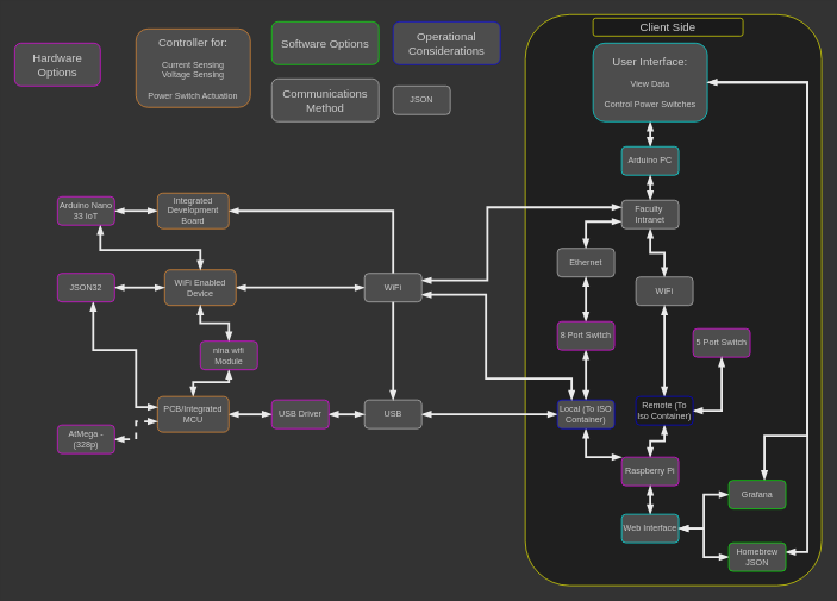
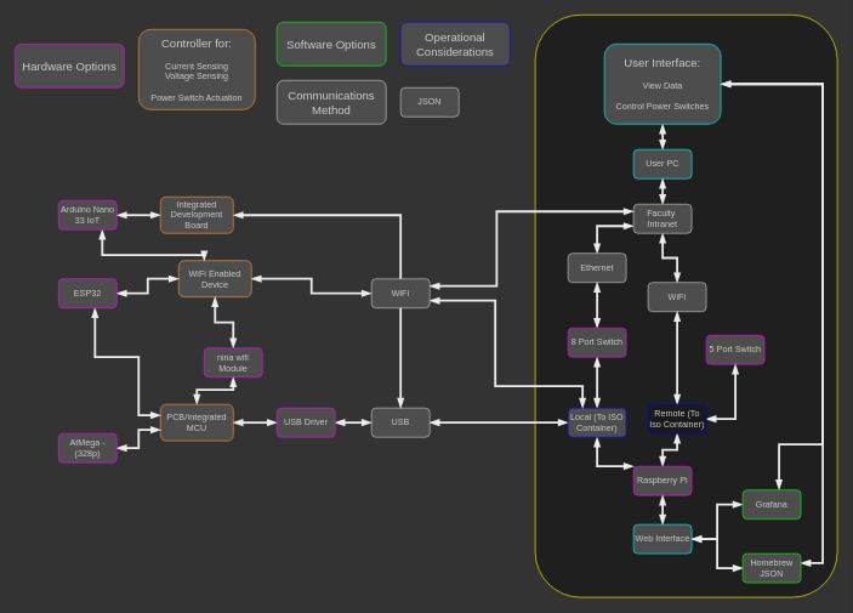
  <mxCell id="0" />
  <mxCell id="1" parent="0" />
  <mxCell id="2" value="" style="rounded=1;whiteSpace=wrap;html=1;fontFamily=Helvetica;fontSize=16;fontColor=#CCCCCC;strokeColor=#FFFF00;fillColor=#1F1F1F;glass=0;sketch=0;" parent="1" vertex="1"><mxGeometry x="735" y="20" width="415" height="800" as="geometry" /></mxCell>
  <mxCell id="3" value="&lt;font style=&quot;font-size: 16px&quot;&gt;Controller for:&lt;/font&gt;&lt;br&gt;&lt;br&gt;Current Sensing&lt;br&gt;Voltage Sensing&lt;br&gt;&lt;br&gt;Power Switch Actuation" style="rounded=1;whiteSpace=wrap;html=1;fillColor=#4D4D4D;fontColor=#CCCCCC;strokeColor=#FF9933;" parent="1" vertex="1"><mxGeometry x="190" y="40" width="160" height="110" as="geometry" /></mxCell>
  <mxCell id="4" style="edgeStyle=orthogonalEdgeStyle;shape=connector;rounded=0;orthogonalLoop=1;jettySize=auto;html=1;labelBackgroundColor=default;fontFamily=Helvetica;fontSize=16;fontColor=#CCCCCC;startArrow=blockThin;startFill=1;endArrow=blockThin;endFill=1;strokeColor=#EBEBEB;strokeWidth=3;" parent="1" source="6" target="42" edge="1"><mxGeometry relative="1" as="geometry" /></mxCell>
  <mxCell id="5" style="edgeStyle=orthogonalEdgeStyle;shape=connector;rounded=0;orthogonalLoop=1;jettySize=auto;html=1;entryX=0.625;entryY=-0.012;entryDx=0;entryDy=0;entryPerimeter=0;labelBackgroundColor=default;fontFamily=Helvetica;fontSize=16;fontColor=#CCCCCC;startArrow=blockThin;startFill=1;endArrow=blockThin;endFill=1;strokeColor=#EBEBEB;strokeWidth=3;" parent="1" source="6" target="27" edge="1"><mxGeometry relative="1" as="geometry"><Array as="points"><mxPoint x="1130" y="115" /><mxPoint x="1130" y="610" /><mxPoint x="1070" y="610" /></Array></mxGeometry></mxCell>
  <mxCell id="6" value="&lt;span&gt;&lt;font style=&quot;font-size: 16px&quot;&gt;User Interface:&lt;/font&gt;&lt;br&gt;&lt;br&gt;View Data&lt;br&gt;&lt;br&gt;Control Power Switches&lt;br&gt;&lt;/span&gt;" style="rounded=1;whiteSpace=wrap;html=1;fillColor=#4D4D4D;fontColor=#CCCCCC;strokeColor=#00FFFF;" parent="1" vertex="1"><mxGeometry x="830" y="60" width="160" height="110" as="geometry" /></mxCell>
  <mxCell id="7" value="&lt;span&gt;JSON&lt;br&gt;&lt;/span&gt;" style="rounded=1;whiteSpace=wrap;html=1;fillColor=#4D4D4D;fontColor=#CCCCCC;strokeColor=#CCCCCC;" parent="1" vertex="1"><mxGeometry x="550" y="120" width="80" height="40" as="geometry" /></mxCell>
  <mxCell id="8" style="edgeStyle=orthogonalEdgeStyle;shape=connector;rounded=0;orthogonalLoop=1;jettySize=auto;html=1;entryX=0.5;entryY=1;entryDx=0;entryDy=0;labelBackgroundColor=default;fontFamily=Helvetica;fontSize=16;fontColor=#CCCCCC;startArrow=blockThin;startFill=1;endArrow=blockThin;endFill=1;strokeColor=#EBEBEB;strokeWidth=3;" parent="1" source="10" target="38" edge="1"><mxGeometry relative="1" as="geometry"><Array as="points"><mxPoint x="820" y="640" /></Array></mxGeometry></mxCell>
  <mxCell id="9" style="edgeStyle=orthogonalEdgeStyle;shape=connector;rounded=0;orthogonalLoop=1;jettySize=auto;html=1;labelBackgroundColor=default;fontFamily=Helvetica;fontSize=16;fontColor=#CCCCCC;startArrow=blockThin;startFill=1;endArrow=blockThin;endFill=1;strokeColor=#EBEBEB;strokeWidth=3;entryX=0.5;entryY=1;entryDx=0;entryDy=0;" parent="1" source="10" target="45" edge="1"><mxGeometry relative="1" as="geometry"><mxPoint x="1000" y="622.5" as="targetPoint" /></mxGeometry></mxCell>
  <mxCell id="10" value="&lt;span&gt;Raspberry Pi&lt;br&gt;&lt;/span&gt;" style="rounded=1;whiteSpace=wrap;html=1;fillColor=#4D4D4D;fontColor=#CCCCCC;strokeColor=#FF00FF;" parent="1" vertex="1"><mxGeometry x="870" y="640" width="80" height="40" as="geometry" /></mxCell>
  <mxCell id="11" style="edgeStyle=orthogonalEdgeStyle;shape=connector;rounded=0;orthogonalLoop=1;jettySize=auto;html=1;labelBackgroundColor=default;fontFamily=Helvetica;fontSize=16;fontColor=#CCCCCC;startArrow=blockThin;startFill=1;endArrow=blockThin;endFill=1;strokeColor=#EBEBEB;strokeWidth=3;" parent="1" source="13" target="59" edge="1"><mxGeometry relative="1" as="geometry" /></mxCell>
  <mxCell id="12" style="edgeStyle=orthogonalEdgeStyle;shape=connector;rounded=0;orthogonalLoop=1;jettySize=auto;html=1;entryX=0;entryY=0.5;entryDx=0;entryDy=0;labelBackgroundColor=default;fontFamily=Helvetica;fontSize=16;fontColor=#CCCCCC;startArrow=blockThin;startFill=1;endArrow=blockThin;endFill=1;strokeColor=#EBEBEB;strokeWidth=3;" edge="1" parent="1" source="13" target="61"><mxGeometry relative="1" as="geometry" /></mxCell>
  <mxCell id="13" value="&lt;span&gt;PCB/Integrated MCU&lt;br&gt;&lt;/span&gt;" style="rounded=1;whiteSpace=wrap;html=1;fillColor=#4D4D4D;fontColor=#CCCCCC;strokeColor=#FF9933;" parent="1" vertex="1"><mxGeometry x="220" y="555" width="100" height="50" as="geometry" /></mxCell>
  <mxCell id="14" style="edgeStyle=orthogonalEdgeStyle;shape=connector;rounded=0;orthogonalLoop=1;jettySize=auto;html=1;labelBackgroundColor=default;fontFamily=Helvetica;fontSize=16;fontColor=#CCCCCC;startArrow=blockThin;startFill=1;endArrow=blockThin;endFill=1;strokeColor=#EBEBEB;strokeWidth=3;" parent="1" source="15" target="48" edge="1"><mxGeometry relative="1" as="geometry" /></mxCell>
  <mxCell id="15" value="&lt;span&gt;WiFi&lt;br&gt;&lt;/span&gt;" style="rounded=1;whiteSpace=wrap;html=1;fillColor=#4D4D4D;fontColor=#CCCCCC;strokeColor=#CCCCCC;" parent="1" vertex="1"><mxGeometry x="890" y="387.5" width="80" height="40" as="geometry" /></mxCell>
  <mxCell id="16" style="edgeStyle=orthogonalEdgeStyle;shape=connector;rounded=0;orthogonalLoop=1;jettySize=auto;html=1;entryX=0;entryY=0.75;entryDx=0;entryDy=0;labelBackgroundColor=default;fontFamily=Helvetica;fontSize=16;fontColor=#CCCCCC;startArrow=blockThin;startFill=1;endArrow=blockThin;endFill=1;strokeColor=#EBEBEB;strokeWidth=3;" parent="1" source="17" target="48" edge="1"><mxGeometry relative="1" as="geometry"><Array as="points"><mxPoint x="820" y="310" /></Array></mxGeometry></mxCell>
  <mxCell id="17" value="&lt;span&gt;Ethernet&lt;br&gt;&lt;/span&gt;" style="rounded=1;whiteSpace=wrap;html=1;fillColor=#4D4D4D;fontColor=#CCCCCC;strokeColor=#CCCCCC;" parent="1" vertex="1"><mxGeometry x="780" y="347.5" width="80" height="40" as="geometry" /></mxCell>
  <mxCell id="18" style="edgeStyle=orthogonalEdgeStyle;shape=connector;rounded=0;orthogonalLoop=1;jettySize=auto;html=1;entryX=0;entryY=0.5;entryDx=0;entryDy=0;labelBackgroundColor=default;fontFamily=Helvetica;fontSize=16;fontColor=#CCCCCC;startArrow=blockThin;startFill=1;endArrow=blockThin;endFill=1;strokeColor=#EBEBEB;strokeWidth=3;" parent="1" source="19" target="57" edge="1"><mxGeometry relative="1" as="geometry" /></mxCell>
- <mxCell id="19" value="&lt;span&gt;WiFi Enabled Device&lt;br&gt;&lt;/span&gt;" style="rounded=1;whiteSpace=wrap;html=1;fillColor=#4D4D4D;fontColor=#CCCCCC;strokeColor=#FF9933;" parent="1" vertex="1"><mxGeometry x="230" y="377.5" width="100" height="50" as="geometry" /></mxCell>
+ <mxCell id="19" value="&lt;span&gt;WiFi Enabled Device&lt;br&gt;&lt;/span&gt;" style="rounded=1;whiteSpace=wrap;html=1;fillColor=#4D4D4D;fontColor=#CCCCCC;strokeColor=#FF9933;" parent="1" vertex="1"><mxGeometry x="245" y="357.5" width="100" height="50" as="geometry" /></mxCell>
  <mxCell id="20" style="edgeStyle=orthogonalEdgeStyle;shape=connector;rounded=0;orthogonalLoop=1;jettySize=auto;html=1;entryX=0;entryY=0.5;entryDx=0;entryDy=0;labelBackgroundColor=default;fontFamily=Helvetica;fontSize=16;fontColor=#CCCCCC;startArrow=blockThin;startFill=1;endArrow=blockThin;endFill=1;strokeColor=#EBEBEB;strokeWidth=3;" parent="1" source="21" target="38" edge="1"><mxGeometry relative="1" as="geometry"><Array as="points" /></mxGeometry></mxCell>
  <mxCell id="21" value="&lt;span&gt;USB&lt;br&gt;&lt;/span&gt;" style="rounded=1;whiteSpace=wrap;html=1;fillColor=#4D4D4D;fontColor=#CCCCCC;strokeColor=#CCCCCC;" parent="1" vertex="1"><mxGeometry x="510" y="560" width="80" height="40" as="geometry" /></mxCell>
- <mxCell id="22" value="&lt;span&gt;&lt;font style=&quot;font-size: 16px&quot;&gt;Hardware Options&lt;/font&gt;&lt;br&gt;&lt;/span&gt;" style="rounded=1;whiteSpace=wrap;html=1;fillColor=#4D4D4D;fontColor=#CCCCCC;strokeColor=#FF00FF;" parent="1" vertex="1"><mxGeometry x="20" y="60" width="120" height="60" as="geometry" /></mxCell>
+ <mxCell id="22" value="&lt;span&gt;&lt;font style=&quot;font-size: 16px&quot;&gt;Hardware Options&lt;/font&gt;&lt;br&gt;&lt;/span&gt;" style="rounded=1;whiteSpace=wrap;html=1;fillColor=#4D4D4D;fontColor=#CCCCCC;strokeColor=#FF00FF;" parent="1" vertex="1"><mxGeometry x="20" y="60" width="150" height="60" as="geometry" /></mxCell>
  <mxCell id="23" style="edgeStyle=orthogonalEdgeStyle;shape=connector;rounded=0;orthogonalLoop=1;jettySize=auto;html=1;labelBackgroundColor=default;fontFamily=Helvetica;fontSize=16;fontColor=#CCCCCC;startArrow=blockThin;startFill=1;endArrow=blockThin;endFill=1;strokeColor=#EBEBEB;strokeWidth=3;entryX=0;entryY=0.5;entryDx=0;entryDy=0;" parent="1" source="25" target="27" edge="1"><mxGeometry relative="1" as="geometry" /></mxCell>
  <mxCell id="24" style="edgeStyle=orthogonalEdgeStyle;shape=connector;rounded=0;orthogonalLoop=1;jettySize=auto;html=1;labelBackgroundColor=default;fontFamily=Helvetica;fontSize=16;fontColor=#CCCCCC;startArrow=blockThin;startFill=1;endArrow=blockThin;endFill=1;strokeColor=#EBEBEB;strokeWidth=3;" parent="1" source="25" target="10" edge="1"><mxGeometry relative="1" as="geometry"><mxPoint x="930" y="572.5" as="targetPoint" /></mxGeometry></mxCell>
  <mxCell id="25" value="&lt;span&gt;Web Interface&lt;br&gt;&lt;/span&gt;" style="rounded=1;whiteSpace=wrap;html=1;fillColor=#4D4D4D;fontColor=#CCCCCC;strokeColor=#00FFFF;" parent="1" vertex="1"><mxGeometry x="870" y="720" width="80" height="40" as="geometry" /></mxCell>
  <mxCell id="26" value="&lt;span&gt;&lt;font style=&quot;font-size: 16px&quot;&gt;Software Options&lt;/font&gt;&lt;br&gt;&lt;/span&gt;" style="rounded=1;whiteSpace=wrap;html=1;fillColor=#4D4D4D;fontColor=#CCCCCC;strokeColor=#00FF00;" parent="1" vertex="1"><mxGeometry x="380" y="30" width="150" height="60" as="geometry" /></mxCell>
  <mxCell id="27" value="&lt;span&gt;Grafana&lt;br&gt;&lt;/span&gt;" style="rounded=1;whiteSpace=wrap;html=1;fillColor=#4D4D4D;fontColor=#CCCCCC;strokeColor=#00FF00;" parent="1" vertex="1"><mxGeometry x="1020" y="672.5" width="80" height="40" as="geometry" /></mxCell>
  <mxCell id="28" style="edgeStyle=orthogonalEdgeStyle;shape=connector;rounded=0;orthogonalLoop=1;jettySize=auto;html=1;labelBackgroundColor=default;fontFamily=Helvetica;fontSize=16;fontColor=#CCCCCC;startArrow=blockThin;startFill=1;endArrow=blockThin;endFill=1;strokeColor=#EBEBEB;strokeWidth=3;" parent="1" source="30" target="19" edge="1"><mxGeometry relative="1" as="geometry" /></mxCell>
  <mxCell id="29" style="edgeStyle=orthogonalEdgeStyle;shape=connector;rounded=0;orthogonalLoop=1;jettySize=auto;html=1;labelBackgroundColor=default;fontFamily=Helvetica;fontSize=16;fontColor=#CCCCCC;startArrow=blockThin;startFill=1;endArrow=blockThin;endFill=1;strokeColor=#EBEBEB;strokeWidth=3;" parent="1" source="30" target="13" edge="1"><mxGeometry relative="1" as="geometry"><Array as="points"><mxPoint x="130" y="490" /><mxPoint x="190" y="490" /><mxPoint x="190" y="570" /></Array></mxGeometry></mxCell>
- <mxCell id="30" value="&lt;span&gt;JSON32&lt;br&gt;&lt;/span&gt;" style="rounded=1;whiteSpace=wrap;html=1;fillColor=#4D4D4D;fontColor=#CCCCCC;strokeColor=#FF00FF;" parent="1" vertex="1"><mxGeometry x="80" y="382.5" width="80" height="40" as="geometry" /></mxCell>
+ <mxCell id="30" value="&lt;span&gt;ESP32&lt;br&gt;&lt;/span&gt;" style="rounded=1;whiteSpace=wrap;html=1;fillColor=#4D4D4D;fontColor=#CCCCCC;strokeColor=#FF00FF;" parent="1" vertex="1"><mxGeometry x="80" y="382.5" width="80" height="40" as="geometry" /></mxCell>
  <mxCell id="31" style="edgeStyle=orthogonalEdgeStyle;shape=connector;rounded=0;orthogonalLoop=1;jettySize=auto;html=1;labelBackgroundColor=default;fontFamily=Helvetica;fontSize=16;fontColor=#CCCCCC;startArrow=blockThin;startFill=1;endArrow=blockThin;endFill=1;strokeColor=#EBEBEB;strokeWidth=3;" parent="1" source="33" target="54" edge="1"><mxGeometry relative="1" as="geometry" /></mxCell>
  <mxCell id="32" style="edgeStyle=orthogonalEdgeStyle;shape=connector;rounded=0;orthogonalLoop=1;jettySize=auto;html=1;labelBackgroundColor=default;fontFamily=Helvetica;fontSize=16;fontColor=#CCCCCC;startArrow=blockThin;startFill=1;endArrow=blockThin;endFill=1;strokeColor=#EBEBEB;strokeWidth=3;" parent="1" source="33" target="19" edge="1"><mxGeometry relative="1" as="geometry"><Array as="points"><mxPoint x="140" y="350" /><mxPoint x="280" y="350" /></Array></mxGeometry></mxCell>
  <mxCell id="33" value="&lt;span&gt;Arduino Nano 33 IoT&lt;br&gt;&lt;/span&gt;" style="rounded=1;whiteSpace=wrap;html=1;fillColor=#4D4D4D;fontColor=#CCCCCC;strokeColor=#FF00FF;" parent="1" vertex="1"><mxGeometry x="80" y="275" width="80" height="40" as="geometry" /></mxCell>
- <mxCell id="34" style="edgeStyle=orthogonalEdgeStyle;rounded=0;orthogonalLoop=1;jettySize=auto;html=1;fontSize=16;fontColor=#CCCCCC;strokeColor=#EBEBEB;strokeWidth=3;endArrow=blockThin;endFill=1;startArrow=blockThin;startFill=1;dashed=1;" parent="1" source="35" target="13" edge="1"><mxGeometry relative="1" as="geometry"><Array as="points"><mxPoint x="190" y="615" /><mxPoint x="190" y="590" /></Array></mxGeometry></mxCell>
+ <mxCell id="34" style="edgeStyle=orthogonalEdgeStyle;rounded=0;orthogonalLoop=1;jettySize=auto;html=1;fontSize=16;fontColor=#CCCCCC;strokeColor=#EBEBEB;strokeWidth=3;endArrow=blockThin;endFill=1;startArrow=blockThin;startFill=1;" parent="1" source="35" target="13" edge="1"><mxGeometry relative="1" as="geometry"><Array as="points"><mxPoint x="190" y="615" /><mxPoint x="190" y="590" /></Array></mxGeometry></mxCell>
  <mxCell id="35" value="&lt;span&gt;AtMega - (328p)&lt;br&gt;&lt;/span&gt;" style="rounded=1;whiteSpace=wrap;html=1;fillColor=#4D4D4D;fontColor=#CCCCCC;strokeColor=#FF00FF;" parent="1" vertex="1"><mxGeometry x="80" y="595" width="80" height="40" as="geometry" /></mxCell>
  <mxCell id="36" value="&lt;span&gt;&lt;font style=&quot;font-size: 16px&quot;&gt;Operational Considerations&lt;/font&gt;&lt;br&gt;&lt;/span&gt;" style="rounded=1;whiteSpace=wrap;html=1;fillColor=#4D4D4D;fontColor=#CCCCCC;strokeColor=#0000FF;" parent="1" vertex="1"><mxGeometry x="550" y="30" width="150" height="60" as="geometry" /></mxCell>
  <mxCell id="37" style="edgeStyle=orthogonalEdgeStyle;shape=connector;rounded=0;orthogonalLoop=1;jettySize=auto;html=1;labelBackgroundColor=default;fontFamily=Helvetica;fontSize=16;fontColor=#CCCCCC;startArrow=blockThin;startFill=1;endArrow=blockThin;endFill=1;strokeColor=#EBEBEB;strokeWidth=3;" parent="1" source="38" target="41" edge="1"><mxGeometry relative="1" as="geometry" /></mxCell>
  <mxCell id="38" value="&lt;span&gt;Local (To ISO Container)&lt;br&gt;&lt;/span&gt;" style="rounded=1;whiteSpace=wrap;html=1;fillColor=#4D4D4D;fontColor=#CCCCCC;strokeColor=#0000FF;" parent="1" vertex="1"><mxGeometry x="780" y="560" width="80" height="40" as="geometry" /></mxCell>
  <mxCell id="39" value="&lt;span&gt;5 Port Switch&lt;br&gt;&lt;/span&gt;" style="rounded=1;whiteSpace=wrap;html=1;fillColor=#4D4D4D;fontColor=#CCCCCC;strokeColor=#FF00FF;" parent="1" vertex="1"><mxGeometry x="970" y="460" width="80" height="40" as="geometry" /></mxCell>
  <mxCell id="40" style="edgeStyle=orthogonalEdgeStyle;shape=connector;rounded=0;orthogonalLoop=1;jettySize=auto;html=1;entryX=0.5;entryY=1;entryDx=0;entryDy=0;labelBackgroundColor=default;fontFamily=Helvetica;fontSize=16;fontColor=#CCCCCC;startArrow=blockThin;startFill=1;endArrow=blockThin;endFill=1;strokeColor=#EBEBEB;strokeWidth=3;" parent="1" source="41" target="17" edge="1"><mxGeometry relative="1" as="geometry" /></mxCell>
  <mxCell id="41" value="&lt;span&gt;8 Port Switch&lt;br&gt;&lt;/span&gt;" style="rounded=1;whiteSpace=wrap;html=1;fillColor=#4D4D4D;fontColor=#CCCCCC;strokeColor=#FF00FF;" parent="1" vertex="1"><mxGeometry x="780" y="450" width="80" height="40" as="geometry" /></mxCell>
- <mxCell id="42" value="&lt;span&gt;Arduino PC&lt;br&gt;&lt;/span&gt;" style="rounded=1;whiteSpace=wrap;html=1;fillColor=#4D4D4D;fontColor=#CCCCCC;strokeColor=#00FFFF;" parent="1" vertex="1"><mxGeometry x="870" y="205" width="80" height="40" as="geometry" /></mxCell>
+ <mxCell id="42" value="&lt;span&gt;User PC&lt;br&gt;&lt;/span&gt;" style="rounded=1;whiteSpace=wrap;html=1;fillColor=#4D4D4D;fontColor=#CCCCCC;strokeColor=#00FFFF;" parent="1" vertex="1"><mxGeometry x="870" y="205" width="80" height="40" as="geometry" /></mxCell>
  <mxCell id="43" style="edgeStyle=orthogonalEdgeStyle;shape=connector;rounded=0;orthogonalLoop=1;jettySize=auto;html=1;labelBackgroundColor=default;fontFamily=Helvetica;fontSize=16;fontColor=#CCCCCC;startArrow=blockThin;startFill=1;endArrow=blockThin;endFill=1;strokeColor=#EBEBEB;strokeWidth=3;" parent="1" source="45" target="39" edge="1"><mxGeometry relative="1" as="geometry"><Array as="points"><mxPoint x="1010" y="575" /></Array></mxGeometry></mxCell>
  <mxCell id="44" style="edgeStyle=orthogonalEdgeStyle;rounded=0;orthogonalLoop=1;jettySize=auto;html=1;endArrow=blockThin;fontSize=16;strokeColor=#EBEBEB;fontColor=#CCCCCC;startArrow=blockThin;startFill=1;endFill=1;strokeWidth=3;" edge="1" parent="1" source="45" target="15"><mxGeometry relative="1" as="geometry" /></mxCell>
  <mxCell id="45" value="&lt;span&gt;Remote (To Iso Container)&lt;br&gt;&lt;/span&gt;" style="rounded=1;whiteSpace=wrap;html=1;fillColor=#1a1a1a;fontColor=#CCCCCC;strokeColor=#0000FF;" parent="1" vertex="1"><mxGeometry x="890" y="555" width="80" height="40" as="geometry" /></mxCell>
  <mxCell id="46" value="&lt;span&gt;&lt;font style=&quot;font-size: 16px&quot;&gt;Communications Method&lt;/font&gt;&lt;br&gt;&lt;/span&gt;" style="rounded=1;whiteSpace=wrap;html=1;fillColor=#4D4D4D;fontColor=#CCCCCC;strokeColor=#CCCCCC;" parent="1" vertex="1"><mxGeometry x="380" y="110" width="150" height="60" as="geometry" /></mxCell>
  <mxCell id="47" style="edgeStyle=orthogonalEdgeStyle;shape=connector;rounded=0;orthogonalLoop=1;jettySize=auto;html=1;labelBackgroundColor=default;fontFamily=Helvetica;fontSize=16;fontColor=#CCCCCC;startArrow=blockThin;startFill=1;endArrow=blockThin;endFill=1;strokeColor=#EBEBEB;strokeWidth=3;" parent="1" source="48" target="42" edge="1"><mxGeometry relative="1" as="geometry" /></mxCell>
  <mxCell id="48" value="&lt;span&gt;Faculty&amp;nbsp;&lt;br&gt;Intranet&lt;br&gt;&lt;/span&gt;" style="rounded=1;whiteSpace=wrap;html=1;fillColor=#4D4D4D;fontColor=#CCCCCC;strokeColor=#CCCCCC;" parent="1" vertex="1"><mxGeometry x="870" y="280" width="80" height="40" as="geometry" /></mxCell>
  <mxCell id="49" style="edgeStyle=orthogonalEdgeStyle;shape=connector;rounded=0;orthogonalLoop=1;jettySize=auto;html=1;entryX=1;entryY=0.5;entryDx=0;entryDy=0;labelBackgroundColor=default;fontFamily=Helvetica;fontSize=16;fontColor=#CCCCCC;startArrow=blockThin;startFill=1;endArrow=blockThin;endFill=1;strokeColor=#EBEBEB;strokeWidth=3;" parent="1" source="51" target="6" edge="1"><mxGeometry relative="1" as="geometry"><Array as="points"><mxPoint x="1130" y="773" /><mxPoint x="1130" y="115" /></Array></mxGeometry></mxCell>
  <mxCell id="50" style="edgeStyle=orthogonalEdgeStyle;shape=connector;rounded=0;orthogonalLoop=1;jettySize=auto;html=1;labelBackgroundColor=default;fontFamily=Helvetica;fontSize=16;fontColor=#CCCCCC;startArrow=blockThin;startFill=1;endArrow=blockThin;endFill=1;strokeColor=#EBEBEB;strokeWidth=3;" parent="1" source="51" target="25" edge="1"><mxGeometry relative="1" as="geometry" /></mxCell>
  <mxCell id="51" value="&lt;span&gt;Homebrew JSON&lt;br&gt;&lt;/span&gt;" style="rounded=1;whiteSpace=wrap;html=1;fillColor=#4D4D4D;fontColor=#CCCCCC;strokeColor=#00FF00;" parent="1" vertex="1"><mxGeometry x="1020" y="760" width="80" height="40" as="geometry" /></mxCell>
- <mxCell id="52" value="Client Side" style="rounded=1;whiteSpace=wrap;html=1;fontFamily=Helvetica;fontSize=16;fontColor=#CCCCCC;strokeColor=#FFFF00;fillColor=#1A1A1A;" parent="1" vertex="1"><mxGeometry x="830" y="25" width="210" height="25" as="geometry" /></mxCell>
  <mxCell id="53" style="edgeStyle=orthogonalEdgeStyle;shape=connector;rounded=0;orthogonalLoop=1;jettySize=auto;html=1;entryX=0.5;entryY=0;entryDx=0;entryDy=0;labelBackgroundColor=default;fontFamily=Helvetica;fontSize=16;fontColor=#CCCCCC;startArrow=blockThin;startFill=1;endArrow=blockThin;endFill=1;strokeColor=#EBEBEB;strokeWidth=3;" parent="1" source="54" target="21" edge="1"><mxGeometry relative="1" as="geometry" /></mxCell>
  <mxCell id="54" value="&lt;span&gt;Integrated Development Board&lt;br&gt;&lt;/span&gt;" style="rounded=1;whiteSpace=wrap;html=1;fillColor=#4D4D4D;fontColor=#CCCCCC;strokeColor=#FF9933;" parent="1" vertex="1"><mxGeometry x="220" y="270" width="100" height="50" as="geometry" /></mxCell>
  <mxCell id="55" style="edgeStyle=orthogonalEdgeStyle;shape=connector;rounded=0;orthogonalLoop=1;jettySize=auto;html=1;entryX=0.25;entryY=0;entryDx=0;entryDy=0;labelBackgroundColor=default;fontFamily=Helvetica;fontSize=16;fontColor=#CCCCCC;startArrow=blockThin;startFill=1;endArrow=blockThin;endFill=1;strokeColor=#EBEBEB;strokeWidth=3;exitX=1;exitY=0.75;exitDx=0;exitDy=0;" parent="1" source="57" target="38" edge="1"><mxGeometry relative="1" as="geometry"><Array as="points"><mxPoint x="680" y="413" /><mxPoint x="680" y="530" /><mxPoint x="800" y="530" /></Array></mxGeometry></mxCell>
  <mxCell id="56" style="edgeStyle=orthogonalEdgeStyle;shape=connector;rounded=0;orthogonalLoop=1;jettySize=auto;html=1;labelBackgroundColor=default;fontFamily=Helvetica;fontSize=16;fontColor=#CCCCCC;startArrow=blockThin;startFill=1;endArrow=blockThin;endFill=1;strokeColor=#EBEBEB;strokeWidth=3;exitX=1;exitY=0.25;exitDx=0;exitDy=0;" parent="1" source="57" edge="1"><mxGeometry relative="1" as="geometry"><mxPoint x="870" y="290" as="targetPoint" /><Array as="points"><mxPoint x="682" y="393" /><mxPoint x="682" y="290" /></Array></mxGeometry></mxCell>
  <mxCell id="57" value="&lt;span&gt;WiFi&lt;br&gt;&lt;/span&gt;" style="rounded=1;whiteSpace=wrap;html=1;fillColor=#4D4D4D;fontColor=#CCCCCC;strokeColor=#CCCCCC;" parent="1" vertex="1"><mxGeometry x="510" y="382.5" width="80" height="40" as="geometry" /></mxCell>
  <mxCell id="58" style="edgeStyle=orthogonalEdgeStyle;shape=connector;rounded=0;orthogonalLoop=1;jettySize=auto;html=1;labelBackgroundColor=default;fontFamily=Helvetica;fontSize=16;fontColor=#CCCCCC;startArrow=blockThin;startFill=1;endArrow=blockThin;endFill=1;strokeColor=#EBEBEB;strokeWidth=3;" parent="1" source="59" target="19" edge="1"><mxGeometry relative="1" as="geometry" /></mxCell>
  <mxCell id="59" value="&lt;span&gt;nina wifi Module&lt;br&gt;&lt;/span&gt;" style="rounded=1;whiteSpace=wrap;html=1;fillColor=#4D4D4D;fontColor=#CCCCCC;strokeColor=#FF00FF;" parent="1" vertex="1"><mxGeometry x="280" y="477.5" width="80" height="40" as="geometry" /></mxCell>
  <mxCell id="60" style="edgeStyle=orthogonalEdgeStyle;shape=connector;rounded=0;orthogonalLoop=1;jettySize=auto;html=1;labelBackgroundColor=default;fontFamily=Helvetica;fontSize=16;fontColor=#CCCCCC;startArrow=blockThin;startFill=1;endArrow=blockThin;endFill=1;strokeColor=#EBEBEB;strokeWidth=3;" edge="1" parent="1" source="61" target="21"><mxGeometry relative="1" as="geometry" /></mxCell>
  <mxCell id="61" value="&lt;span&gt;USB Driver&lt;br&gt;&lt;/span&gt;" style="rounded=1;whiteSpace=wrap;html=1;fillColor=#4D4D4D;fontColor=#CCCCCC;strokeColor=#FF00FF;" vertex="1" parent="1"><mxGeometry x="380" y="560" width="80" height="40" as="geometry" /></mxCell>
